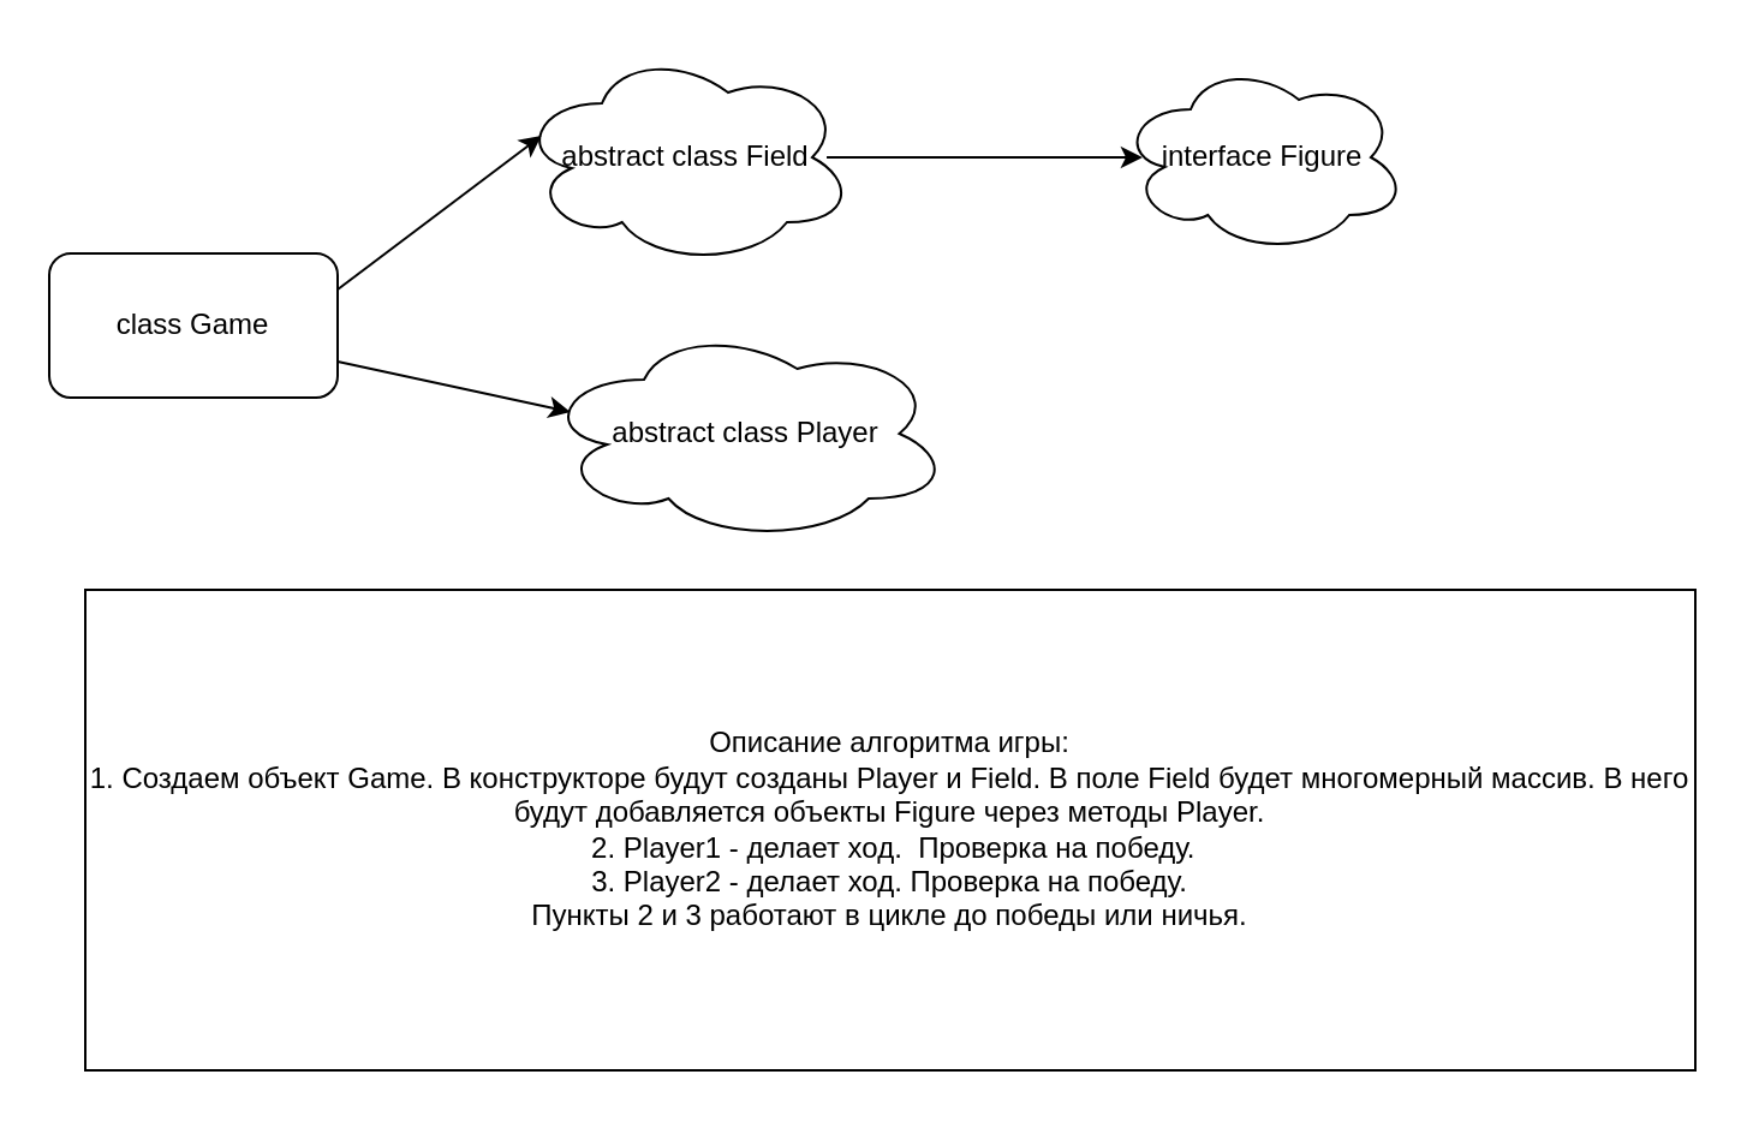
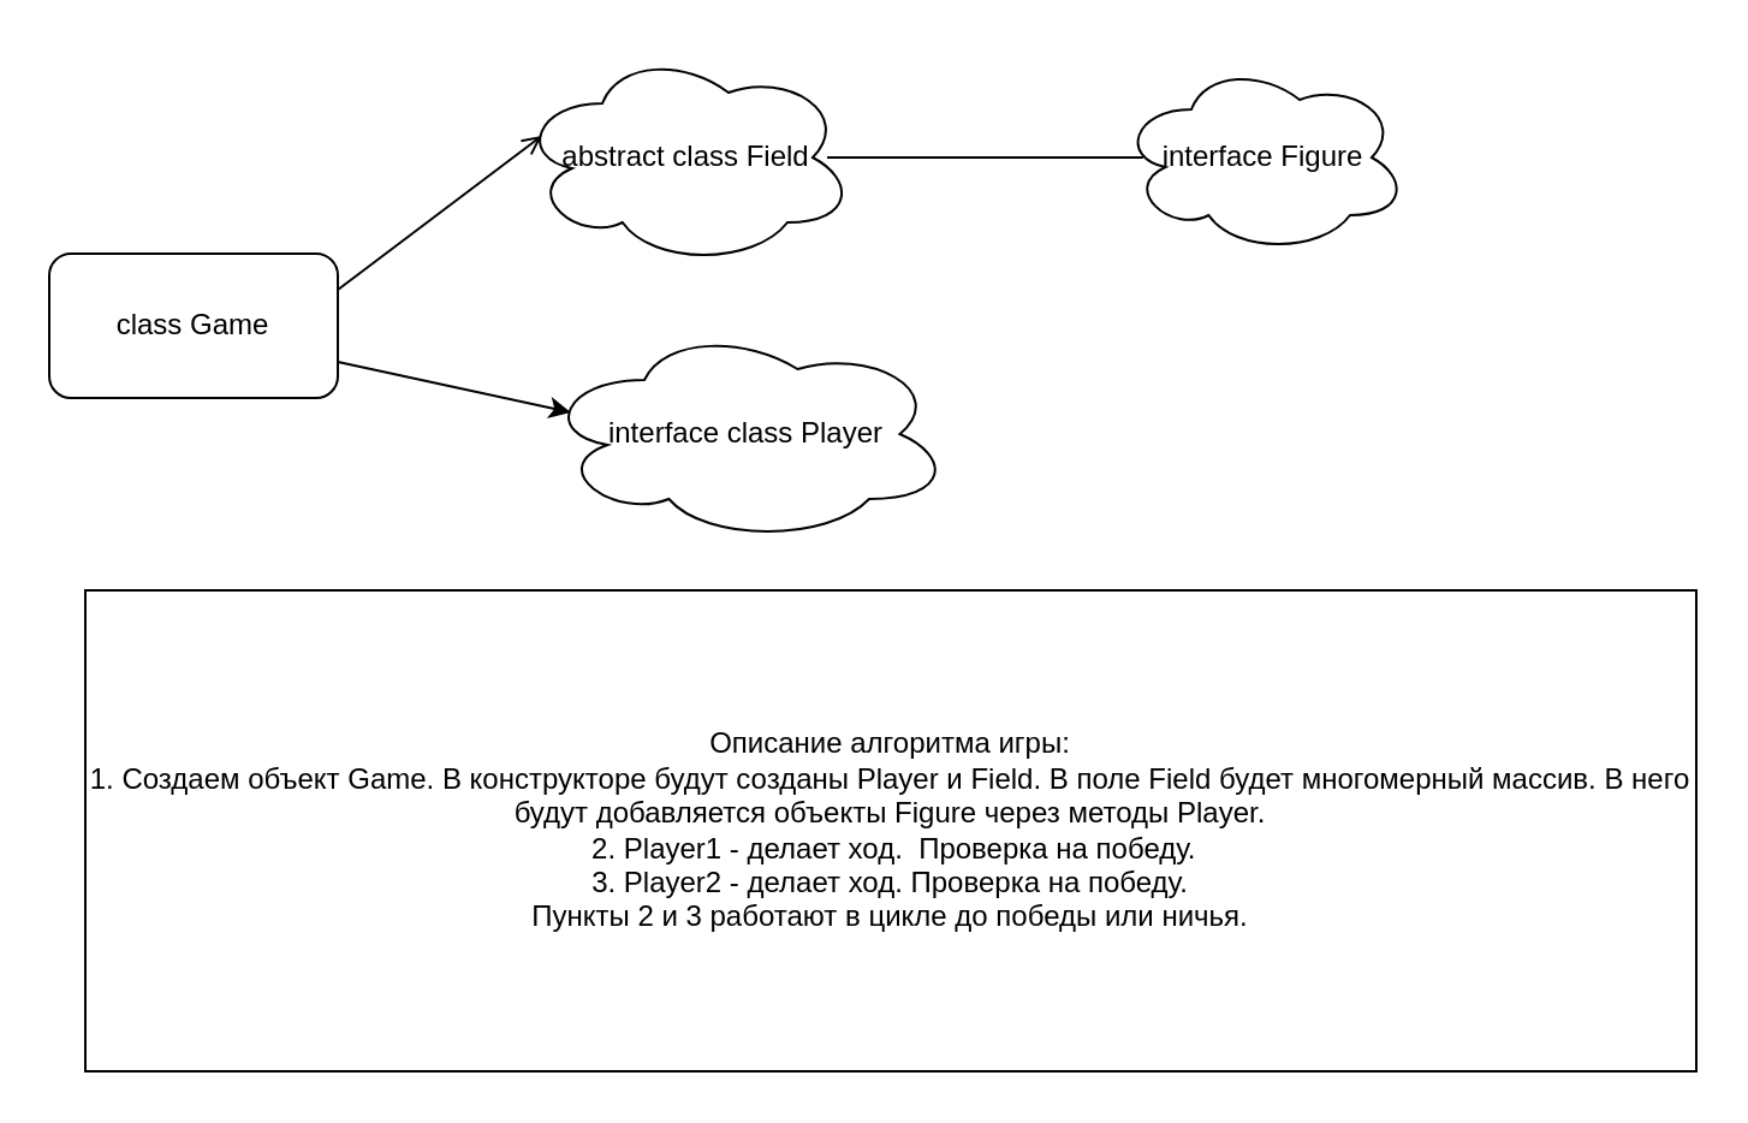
  <mxCell id="0" />
  <mxCell id="1" parent="0" />
  <mxCell id="2" value="interface Figure&lt;br&gt;" style="ellipse;shape=cloud;whiteSpace=wrap;html=1;" vertex="1" parent="1"><mxGeometry x="465" y="25" width="120" height="80" as="geometry" /></mxCell>
- <mxCell id="3" value="" style="endArrow=classic;html=1;exitX=0.918;exitY=0.5;exitDx=0;exitDy=0;entryX=0.083;entryY=0.5;entryDx=0;entryDy=0;entryPerimeter=0;exitPerimeter=0;" edge="1" parent="1" source="4" target="2"><mxGeometry width="50" height="50" relative="1" as="geometry"><mxPoint x="155" y="65" as="sourcePoint" /><mxPoint x="365" y="55" as="targetPoint" /></mxGeometry></mxCell>
+ <mxCell id="3" value="" style="endArrow=none;html=1;exitX=0.918;exitY=0.5;exitDx=0;exitDy=0;entryX=0.083;entryY=0.5;entryDx=0;entryDy=0;entryPerimeter=0;exitPerimeter=0;" edge="1" parent="1" source="4" target="2"><mxGeometry width="50" height="50" relative="1" as="geometry"><mxPoint x="155" y="65" as="sourcePoint" /><mxPoint x="365" y="55" as="targetPoint" /></mxGeometry></mxCell>
  <mxCell id="4" value="abstract class Field" style="ellipse;shape=cloud;whiteSpace=wrap;html=1;" vertex="1" parent="1"><mxGeometry x="215" y="20" width="140" height="90" as="geometry" /></mxCell>
- <mxCell id="5" value="abstract class Player" style="ellipse;shape=cloud;whiteSpace=wrap;html=1;" vertex="1" parent="1"><mxGeometry x="225" y="135" width="170" height="90" as="geometry" /></mxCell>
+ <mxCell id="5" value="interface class Player" style="ellipse;shape=cloud;whiteSpace=wrap;html=1;" vertex="1" parent="1"><mxGeometry x="225" y="135" width="170" height="90" as="geometry" /></mxCell>
  <mxCell id="6" value="class Game" style="rounded=1;whiteSpace=wrap;html=1;" vertex="1" parent="1"><mxGeometry x="20" y="105" width="120" height="60" as="geometry" /></mxCell>
- <mxCell id="7" value="" style="endArrow=classic;html=1;exitX=1;exitY=0.25;exitDx=0;exitDy=0;entryX=0.07;entryY=0.4;entryDx=0;entryDy=0;entryPerimeter=0;" edge="1" parent="1" source="6" target="4"><mxGeometry width="50" height="50" relative="1" as="geometry"><mxPoint x="315" y="105" as="sourcePoint" /><mxPoint x="365" y="55" as="targetPoint" /><Array as="points" /></mxGeometry></mxCell>
+ <mxCell id="7" value="" style="endArrow=open;html=1;exitX=1;exitY=0.25;exitDx=0;exitDy=0;entryX=0.07;entryY=0.4;entryDx=0;entryDy=0;entryPerimeter=0;" edge="1" parent="1" source="6" target="4"><mxGeometry width="50" height="50" relative="1" as="geometry"><mxPoint x="315" y="105" as="sourcePoint" /><mxPoint x="365" y="55" as="targetPoint" /><Array as="points" /></mxGeometry></mxCell>
  <mxCell id="8" value="" style="endArrow=classic;html=1;exitX=1;exitY=0.75;exitDx=0;exitDy=0;entryX=0.07;entryY=0.4;entryDx=0;entryDy=0;entryPerimeter=0;" edge="1" parent="1" source="6" target="5"><mxGeometry width="50" height="50" relative="1" as="geometry"><mxPoint x="315" y="105" as="sourcePoint" /><mxPoint x="365" y="55" as="targetPoint" /></mxGeometry></mxCell>
  <mxCell id="9" value="Описание алгоритма игры:&lt;br&gt;1. Создаем объект Game. В конструкторе будут созданы Player и Field. В поле Field будет многомерный массив. В него будут добавляется объекты Figure через методы Player.&lt;br&gt;&amp;nbsp;2. Player1 - делает ход.&amp;nbsp; Проверка на победу.&lt;br&gt;3. Player2 - делает ход. Проверка на победу.&lt;br&gt;Пункты 2 и 3 работают в цикле до победы или ничья.&lt;br&gt;" style="rounded=0;whiteSpace=wrap;html=1;" vertex="1" parent="1"><mxGeometry x="35" y="245" width="670" height="200" as="geometry" /></mxCell>
